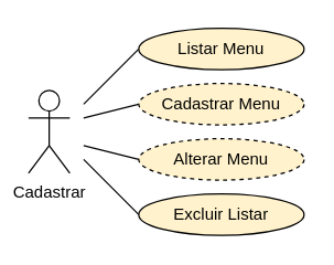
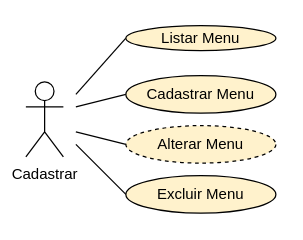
  <mxCell id="0" />
  <mxCell id="1" parent="0" />
  <mxCell id="2" style="edgeStyle=none;rounded=0;orthogonalLoop=1;jettySize=auto;html=1;exitX=0;exitY=0.5;exitDx=0;exitDy=0;endArrow=none;endFill=0;" edge="1" parent="1" source="3"><mxGeometry relative="1" as="geometry"><mxPoint x="60" y="75" as="targetPoint" /></mxGeometry></mxCell>
- <mxCell id="3" value="Listar Menu" style="ellipse;whiteSpace=wrap;html=1;fillColor=#fff2cc;" parent="1" vertex="1"><mxGeometry x="100" y="20" width="120" height="30" as="geometry" /></mxCell>
+ <mxCell id="3" value="Listar Menu" style="ellipse;whiteSpace=wrap;html=1;fillColor=#fff2cc;" parent="1" vertex="1"><mxGeometry x="100" y="20" width="120" height="20" as="geometry" /></mxCell>
  <mxCell id="4" style="edgeStyle=none;rounded=0;orthogonalLoop=1;jettySize=auto;html=1;exitX=0;exitY=0.5;exitDx=0;exitDy=0;endArrow=none;endFill=0;" edge="1" parent="1" source="5"><mxGeometry relative="1" as="geometry"><mxPoint x="60" y="85" as="targetPoint" /></mxGeometry></mxCell>
- <mxCell id="5" value="Cadastrar Menu" style="ellipse;whiteSpace=wrap;html=1;fillColor=#fff2cc;dashed=1;" parent="1" vertex="1"><mxGeometry x="100" y="60" width="120" height="30" as="geometry" /></mxCell>
+ <mxCell id="5" value="Cadastrar Menu" style="ellipse;whiteSpace=wrap;html=1;fillColor=#fff2cc;" parent="1" vertex="1"><mxGeometry x="100" y="60" width="120" height="30" as="geometry" /></mxCell>
  <mxCell id="6" style="edgeStyle=none;rounded=0;orthogonalLoop=1;jettySize=auto;html=1;exitX=0;exitY=0.5;exitDx=0;exitDy=0;endArrow=none;endFill=0;" edge="1" parent="1" source="7"><mxGeometry relative="1" as="geometry"><mxPoint x="60" y="105" as="targetPoint" /></mxGeometry></mxCell>
  <mxCell id="7" value="Alterar Menu" style="ellipse;whiteSpace=wrap;html=1;fillColor=#fff2cc;dashed=1;" parent="1" vertex="1"><mxGeometry x="100" y="100" width="120" height="30" as="geometry" /></mxCell>
  <mxCell id="8" style="edgeStyle=none;rounded=0;orthogonalLoop=1;jettySize=auto;html=1;exitX=0;exitY=0.5;exitDx=0;exitDy=0;endArrow=none;endFill=0;" edge="1" parent="1" source="9"><mxGeometry relative="1" as="geometry"><mxPoint x="60" y="115" as="targetPoint" /></mxGeometry></mxCell>
- <mxCell id="9" value="Excluir Listar" style="ellipse;whiteSpace=wrap;html=1;fillColor=#fff2cc;" parent="1" vertex="1"><mxGeometry x="100" y="140" width="120" height="30" as="geometry" /></mxCell>
+ <mxCell id="9" value="Excluir Menu" style="ellipse;whiteSpace=wrap;html=1;fillColor=#fff2cc;" parent="1" vertex="1"><mxGeometry x="100" y="140" width="120" height="30" as="geometry" /></mxCell>
  <mxCell id="10" value="Cadastrar" style="shape=umlActor;verticalLabelPosition=bottom;verticalAlign=top;html=1;outlineConnect=0;" vertex="1" parent="1"><mxGeometry x="20" y="65" width="30" height="60" as="geometry" /></mxCell>
